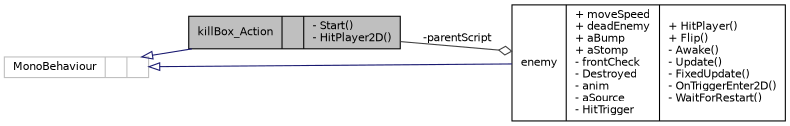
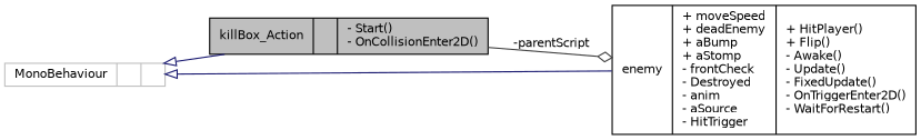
  digraph {
    rankdir=LR
    node [color=black fillcolor=white fontname=Helvetica fontsize=10 shape=record style=filled]
    edge [color=midnightblue fontname=Helvetica fontsize=10 labelfontname=Helvetica labelfontsize=10 style=solid arrowtail=onormal dir=back]
-   n1 [fillcolor=grey75 fontcolor=black height=0.2 label="{killBox_Action\n||- Start()\l- HitPlayer2D()\l}" width=0.4]
+   n1 [fillcolor=grey75 fontcolor=black height=0.2 label="{killBox_Action\n||- Start()\l- OnCollisionEnter2D()\l}" width=0.4]
    n2 [height=0.2 label="{enemy\n|+ moveSpeed\l+ deadEnemy\l+ aBump\l+ aStomp\l- frontCheck\l- Destroyed\l- anim\l- aSource\l- HitTrigger\l|+ HitPlayer()\l+ Flip()\l- Awake()\l- Update()\l- FixedUpdate()\l- OnTriggerEnter2D()\l- WaitForRestart()\l}" width=0.4]
    n3 [color=grey75 height=0.2 label="{MonoBehaviour\n||}" width=0.4]
    n1 -> n2 [arrowhead=odiamond color=grey25 label=" -parentScript" arrowtail="" dir=""]
    n3 -> n1
    n3 -> n2
  }
